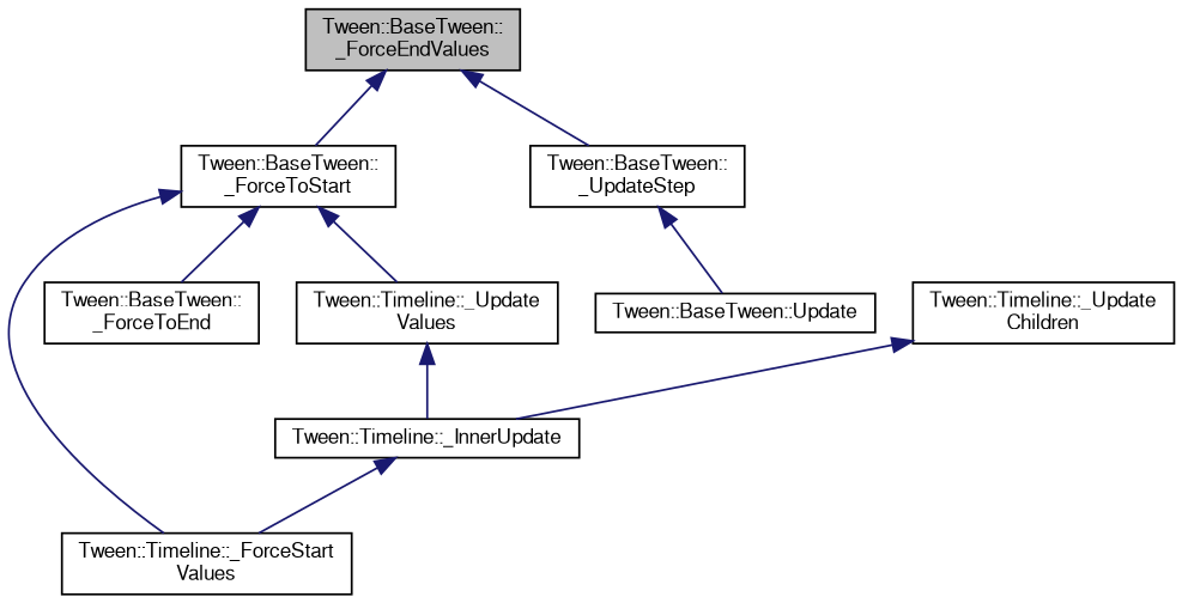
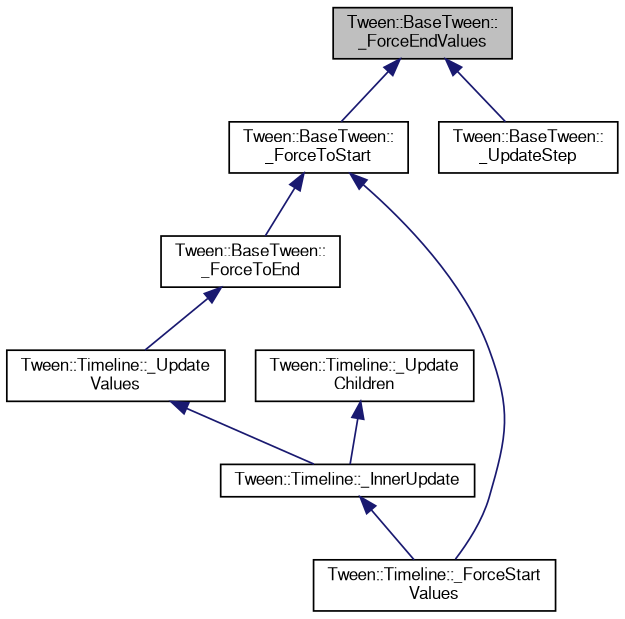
  digraph {
    rankdir=TB
    node [color=black fontname=FreeSans fontsize=10 shape=record]
    edge [color=midnightblue dir=back fontname=FreeSans fontsize=10 labelfontname=FreeSans labelfontsize=10 style=solid]
    n1 [fillcolor=grey75 fontcolor=black height=0.2 label="Tween::BaseTween::\l_ForceEndValues" style=filled width=0.4]
    n2 [height=0.2 label="Tween::BaseTween::\l_ForceToStart" width=0.4]
    n3 [height=0.2 label="Tween::BaseTween::\l_UpdateStep" width=0.4]
    n4 [height=0.2 label="Tween::BaseTween::\l_ForceToEnd" width=0.4]
    n5 [height=0.2 label="Tween::Timeline::_Update\lValues" width=0.4]
    n6 [height=0.2 label="Tween::Timeline::_ForceStart\lValues" width=0.4]
-   n7 [height=0.2 label="Tween::BaseTween::Update" width=0.4]
    n8 [height=0.2 label="Tween::Timeline::_InnerUpdate" width=0.4]
    n9 [height=0.2 label="Tween::Timeline::_Update\lChildren" width=0.4]
    n1 -> n2
    n1 -> n3
    n2 -> n4
    n2 -> n6
-   n3 -> n7
-   n2 -> n5
+   n4 -> n5
    n5 -> n8
    n8 -> n6
    n9 -> n8
  }
